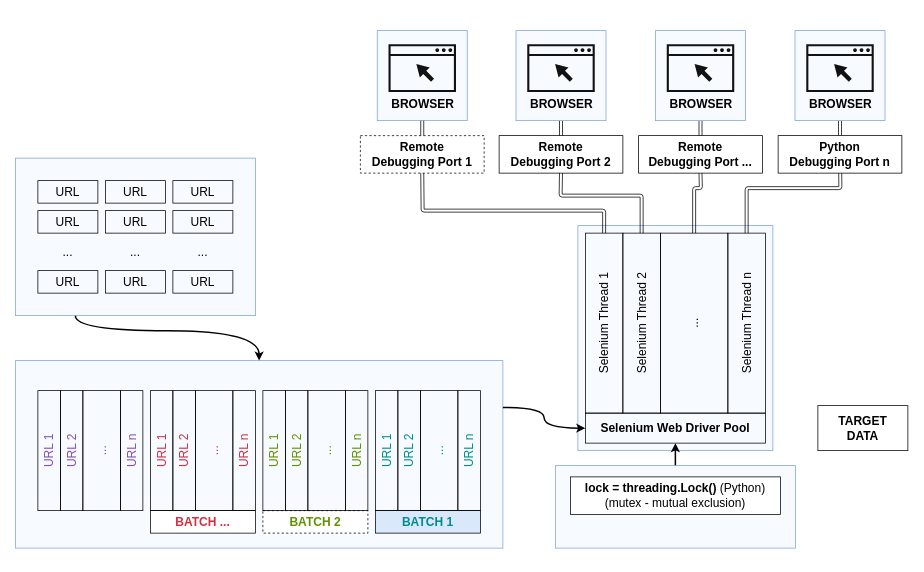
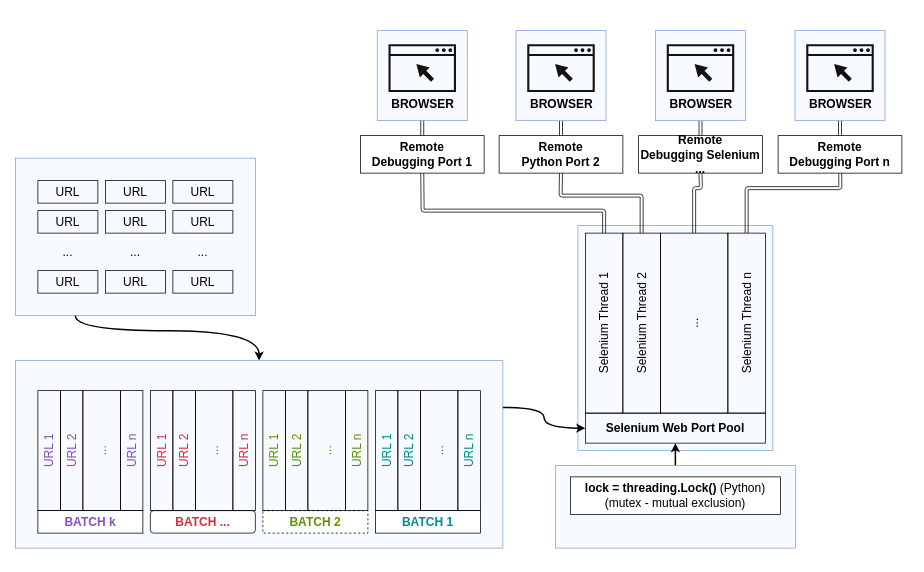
  <mxCell id="0" />
  <mxCell id="1" parent="0" />
  <mxCell id="2" value="" style="rounded=0;whiteSpace=wrap;html=1;fillColor=#F7FAFF;strokeColor=#7CA3DB;fontSize=16;" vertex="1" parent="1"><mxGeometry x="770" y="300" width="260" height="300" as="geometry" /></mxCell>
  <mxCell id="3" value="" style="group;fontSize=16;" vertex="1" connectable="0" parent="1"><mxGeometry x="780" y="310" width="240" height="280" as="geometry" /></mxCell>
- <mxCell id="4" value="Selenium Web Driver Pool" style="rounded=0;whiteSpace=wrap;html=1;fontSize=16;fontStyle=1;fillColor=none;align=center;" vertex="1" parent="3"><mxGeometry y="240" width="240" height="40" as="geometry" /></mxCell>
+ <mxCell id="4" value="Selenium Web Port Pool" style="rounded=0;whiteSpace=wrap;html=1;fontSize=16;fontStyle=1;fillColor=none;align=center;" vertex="1" parent="3"><mxGeometry y="240" width="240" height="40" as="geometry" /></mxCell>
  <mxCell id="5" value="Selenium Thread 1" style="rounded=0;whiteSpace=wrap;html=1;fontSize=16;horizontal=0;fillColor=none;align=center;" vertex="1" parent="3"><mxGeometry width="50" height="240" as="geometry" /></mxCell>
  <mxCell id="6" value="Selenium Thread 2" style="rounded=0;whiteSpace=wrap;html=1;fontSize=16;horizontal=0;fillColor=none;align=center;" vertex="1" parent="3"><mxGeometry x="50" width="50" height="240" as="geometry" /></mxCell>
  <mxCell id="7" value="..." style="rounded=0;whiteSpace=wrap;html=1;fontSize=16;horizontal=0;fillColor=none;align=center;" vertex="1" parent="3"><mxGeometry x="100" width="90" height="240" as="geometry" /></mxCell>
  <mxCell id="8" value="Selenium Thread n" style="rounded=0;whiteSpace=wrap;html=1;fontSize=16;horizontal=0;fillColor=none;align=center;" vertex="1" parent="3"><mxGeometry x="190" width="50" height="240" as="geometry" /></mxCell>
  <mxCell id="9" value="" style="group;fontSize=16;" vertex="1" connectable="0" parent="1"><mxGeometry x="490" y="20" width="180" height="140" as="geometry" /></mxCell>
  <mxCell id="10" value="" style="rounded=0;whiteSpace=wrap;html=1;fillColor=#F7FAFF;strokeColor=#7CA3DB;fontSize=16;" vertex="1" parent="9"><mxGeometry x="12.5" y="20" width="120" height="120" as="geometry" /></mxCell>
  <mxCell id="11" value="&lt;b style=&quot;font-size: 16px;&quot;&gt;BROWSER&lt;/b&gt;" style="sketch=0;pointerEvents=1;shadow=0;dashed=0;html=1;strokeColor=none;fillColor=#111212;aspect=fixed;labelPosition=center;verticalLabelPosition=bottom;verticalAlign=top;align=center;outlineConnect=0;shape=mxgraph.vvd.web_browser;fontColor=#000000;fontSize=16;" vertex="1" parent="9"><mxGeometry x="27.5" y="38.05" width="90" height="63.9" as="geometry" /></mxCell>
- <mxCell id="12" value="Remote&lt;div style=&quot;font-size: 16px;&quot;&gt;Debugging Port 1&lt;/div&gt;" style="rounded=0;whiteSpace=wrap;html=1;fontSize=16;fontStyle=1;dashed=1;" vertex="1" parent="1"><mxGeometry x="480" y="180" width="165" height="50" as="geometry" /></mxCell>
+ <mxCell id="12" value="Remote&lt;div style=&quot;font-size: 16px;&quot;&gt;Debugging Port 1&lt;/div&gt;" style="rounded=0;whiteSpace=wrap;html=1;fontSize=16;fontStyle=1" vertex="1" parent="1"><mxGeometry x="480" y="180" width="165" height="50" as="geometry" /></mxCell>
  <mxCell id="13" value="" style="shape=link;endArrow=none;html=1;rounded=1;exitX=0.5;exitY=0;exitDx=0;exitDy=0;endFill=0;strokeWidth=1;fontSize=16;entryX=0.5;entryY=1;entryDx=0;entryDy=0;strokeColor=default;" edge="1" parent="1" target="12"><mxGeometry width="50" height="50" relative="1" as="geometry"><mxPoint x="805" y="310" as="sourcePoint" /><mxPoint x="580" y="170" as="targetPoint" /><Array as="points"><mxPoint x="805" y="280" /><mxPoint x="563" y="280" /></Array></mxGeometry></mxCell>
  <mxCell id="14" value="" style="shape=link;endArrow=none;html=1;rounded=0;exitX=0.5;exitY=0;exitDx=0;exitDy=0;entryX=0.5;entryY=1;entryDx=0;entryDy=0;endFill=0;startArrow=none;startFill=0;fontSize=16;" edge="1" parent="1" source="12" target="10"><mxGeometry width="50" height="50" relative="1" as="geometry"><mxPoint x="782.5" y="100" as="sourcePoint" /><mxPoint x="563" y="110" as="targetPoint" /></mxGeometry></mxCell>
- <mxCell id="15" value="Remote&lt;div style=&quot;font-size: 16px;&quot;&gt;Debugging Port 2&lt;/div&gt;" style="rounded=0;whiteSpace=wrap;html=1;fontSize=16;fontStyle=1" vertex="1" parent="1"><mxGeometry x="665" y="180" width="165" height="50" as="geometry" /></mxCell>
+ <mxCell id="15" value="Remote&lt;div style=&quot;font-size: 16px;&quot;&gt;Python Port 2&lt;/div&gt;" style="rounded=0;whiteSpace=wrap;html=1;fontSize=16;fontStyle=1" vertex="1" parent="1"><mxGeometry x="665" y="180" width="165" height="50" as="geometry" /></mxCell>
  <mxCell id="16" value="" style="shape=link;endArrow=none;html=1;rounded=1;exitX=0.5;exitY=0;exitDx=0;exitDy=0;endFill=0;strokeWidth=1;fontSize=16;entryX=0.5;entryY=1;entryDx=0;entryDy=0;" edge="1" parent="1" target="15"><mxGeometry width="50" height="50" relative="1" as="geometry"><mxPoint x="855" y="310" as="sourcePoint" /><mxPoint x="765" y="170" as="targetPoint" /><Array as="points"><mxPoint x="855" y="260" /><mxPoint x="747" y="260" /></Array></mxGeometry></mxCell>
  <mxCell id="17" value="" style="shape=link;endArrow=none;html=1;rounded=0;exitX=0.5;exitY=0;exitDx=0;exitDy=0;entryX=0.5;entryY=1;entryDx=0;entryDy=0;endFill=0;startArrow=none;startFill=0;fontSize=16;" edge="1" parent="1" source="15" target="40"><mxGeometry width="50" height="50" relative="1" as="geometry"><mxPoint x="967.5" y="100" as="sourcePoint" /><mxPoint x="748" y="110" as="targetPoint" /></mxGeometry></mxCell>
- <mxCell id="18" value="Remote&lt;div style=&quot;font-size: 16px;&quot;&gt;Debugging Port ...&lt;/div&gt;" style="rounded=0;whiteSpace=wrap;html=1;fontSize=16;fontStyle=1" vertex="1" parent="1"><mxGeometry x="851" y="180" width="165" height="50" as="geometry" /></mxCell>
+ <mxCell id="18" value="Remote&lt;div style=&quot;font-size: 16px;&quot;&gt;Debugging Selenium ...&lt;/div&gt;" style="rounded=0;whiteSpace=wrap;html=1;fontSize=16;fontStyle=1" vertex="1" parent="1"><mxGeometry x="851" y="180" width="165" height="50" as="geometry" /></mxCell>
  <mxCell id="19" value="" style="shape=link;endArrow=none;html=1;rounded=1;exitX=0.5;exitY=0;exitDx=0;exitDy=0;endFill=0;strokeWidth=1;fontSize=16;entryX=0.5;entryY=1;entryDx=0;entryDy=0;" edge="1" parent="1" target="18"><mxGeometry width="50" height="50" relative="1" as="geometry"><mxPoint x="925" y="310" as="sourcePoint" /><mxPoint x="868" y="230" as="targetPoint" /><Array as="points"><mxPoint x="925" y="250" /><mxPoint x="934" y="250" /></Array></mxGeometry></mxCell>
  <mxCell id="20" value="" style="shape=link;endArrow=none;html=1;rounded=0;exitX=0.5;exitY=0;exitDx=0;exitDy=0;entryX=0.5;entryY=1;entryDx=0;entryDy=0;endFill=0;startArrow=none;startFill=0;fontSize=16;" edge="1" parent="1" source="18" target="43"><mxGeometry width="50" height="50" relative="1" as="geometry"><mxPoint x="1153.5" y="100" as="sourcePoint" /><mxPoint x="933" y="110" as="targetPoint" /></mxGeometry></mxCell>
- <mxCell id="21" value="Python&lt;div style=&quot;font-size: 16px;&quot;&gt;Debugging Port n&lt;/div&gt;" style="rounded=0;whiteSpace=wrap;html=1;fontSize=16;fontStyle=1" vertex="1" parent="1"><mxGeometry x="1037" y="180" width="165" height="50" as="geometry" /></mxCell>
+ <mxCell id="21" value="Remote&lt;div style=&quot;font-size: 16px;&quot;&gt;Debugging Port n&lt;/div&gt;" style="rounded=0;whiteSpace=wrap;html=1;fontSize=16;fontStyle=1" vertex="1" parent="1"><mxGeometry x="1037" y="180" width="165" height="50" as="geometry" /></mxCell>
  <mxCell id="22" value="" style="shape=link;endArrow=none;html=1;rounded=1;exitX=0.5;exitY=0;exitDx=0;exitDy=0;endFill=0;strokeWidth=1;fontSize=16;" edge="1" parent="1" target="21"><mxGeometry width="50" height="50" relative="1" as="geometry"><mxPoint x="995" y="310" as="sourcePoint" /><mxPoint x="1137" y="170" as="targetPoint" /><Array as="points"><mxPoint x="995" y="250" /><mxPoint x="1120" y="250" /></Array></mxGeometry></mxCell>
  <mxCell id="23" value="" style="shape=link;endArrow=none;html=1;rounded=0;exitX=0.5;exitY=0;exitDx=0;exitDy=0;entryX=0.5;entryY=1;entryDx=0;entryDy=0;endFill=0;startArrow=none;startFill=0;fontSize=16;" edge="1" parent="1" source="21" target="46"><mxGeometry width="50" height="50" relative="1" as="geometry"><mxPoint x="1339.5" y="100" as="sourcePoint" /><mxPoint x="1120" y="110" as="targetPoint" /></mxGeometry></mxCell>
  <mxCell id="24" value="" style="group;fontSize=16;" vertex="1" connectable="0" parent="1"><mxGeometry x="20" y="210" width="320" height="210" as="geometry" /></mxCell>
  <mxCell id="25" value="" style="rounded=0;whiteSpace=wrap;html=1;fillColor=#F7FAFF;strokeColor=#7CA3DB;fontSize=16;" vertex="1" parent="24"><mxGeometry width="320" height="210" as="geometry" /></mxCell>
  <mxCell id="26" value="" style="group;fontSize=16;" vertex="1" connectable="0" parent="24"><mxGeometry x="30" y="30" width="260" height="150" as="geometry" /></mxCell>
  <mxCell id="27" value="URL" style="rounded=0;whiteSpace=wrap;html=1;fontSize=16;fillColor=none;align=center;" vertex="1" parent="26"><mxGeometry width="80" height="30" as="geometry" /></mxCell>
  <mxCell id="28" value="URL" style="rounded=0;whiteSpace=wrap;html=1;fontSize=16;fillColor=none;align=center;" vertex="1" parent="26"><mxGeometry y="40" width="80" height="30" as="geometry" /></mxCell>
  <mxCell id="29" value="..." style="rounded=0;whiteSpace=wrap;html=1;fontSize=16;fillColor=none;strokeColor=none;align=center;" vertex="1" parent="26"><mxGeometry y="80" width="80" height="30" as="geometry" /></mxCell>
  <mxCell id="30" value="URL" style="rounded=0;whiteSpace=wrap;html=1;fontSize=16;fillColor=none;horizontal=1;strokeColor=default;align=center;" vertex="1" parent="26"><mxGeometry x="90" width="80" height="30" as="geometry" /></mxCell>
  <mxCell id="31" value="URL" style="rounded=0;whiteSpace=wrap;html=1;fontSize=16;fillColor=none;horizontal=1;strokeColor=default;align=center;" vertex="1" parent="26"><mxGeometry x="90" y="40" width="80" height="30" as="geometry" /></mxCell>
  <mxCell id="32" value="..." style="rounded=0;whiteSpace=wrap;html=1;fontSize=16;fillColor=none;horizontal=1;strokeColor=none;align=center;" vertex="1" parent="26"><mxGeometry x="90" y="80" width="80" height="30" as="geometry" /></mxCell>
  <mxCell id="33" value="URL" style="rounded=0;whiteSpace=wrap;html=1;fontSize=16;fillColor=none;align=center;" vertex="1" parent="26"><mxGeometry y="120" width="80" height="30" as="geometry" /></mxCell>
  <mxCell id="34" value="URL" style="rounded=0;whiteSpace=wrap;html=1;fontSize=16;fillColor=none;horizontal=1;strokeColor=default;align=center;" vertex="1" parent="26"><mxGeometry x="90" y="120" width="80" height="30" as="geometry" /></mxCell>
  <mxCell id="35" value="URL" style="rounded=0;whiteSpace=wrap;html=1;fontSize=16;fillColor=none;align=center;" vertex="1" parent="26"><mxGeometry x="180" width="80" height="30" as="geometry" /></mxCell>
  <mxCell id="36" value="URL" style="rounded=0;whiteSpace=wrap;html=1;fontSize=16;fillColor=none;align=center;" vertex="1" parent="26"><mxGeometry x="180" y="40" width="80" height="30" as="geometry" /></mxCell>
  <mxCell id="37" value="..." style="rounded=0;whiteSpace=wrap;html=1;fontSize=16;fillColor=none;strokeColor=none;align=center;" vertex="1" parent="26"><mxGeometry x="180" y="80" width="80" height="30" as="geometry" /></mxCell>
  <mxCell id="38" value="URL" style="rounded=0;whiteSpace=wrap;html=1;fontSize=16;fillColor=none;align=center;" vertex="1" parent="26"><mxGeometry x="180" y="120" width="80" height="30" as="geometry" /></mxCell>
  <mxCell id="39" value="" style="group;fontSize=16;" vertex="1" connectable="0" parent="1"><mxGeometry x="687.5" y="40" width="120" height="120" as="geometry" /></mxCell>
  <mxCell id="40" value="" style="rounded=0;whiteSpace=wrap;html=1;fillColor=#F7FAFF;strokeColor=#7CA3DB;fontSize=16;" vertex="1" parent="39"><mxGeometry width="120" height="120" as="geometry" /></mxCell>
  <mxCell id="41" value="&lt;b style=&quot;font-size: 16px;&quot;&gt;BROWSER&lt;/b&gt;" style="sketch=0;pointerEvents=1;shadow=0;dashed=0;html=1;strokeColor=none;fillColor=#111212;aspect=fixed;labelPosition=center;verticalLabelPosition=bottom;verticalAlign=top;align=center;outlineConnect=0;shape=mxgraph.vvd.web_browser;fontColor=#000000;fontSize=16;" vertex="1" parent="39"><mxGeometry x="15" y="18.05" width="90" height="63.9" as="geometry" /></mxCell>
  <mxCell id="42" value="" style="group;fontSize=16;" vertex="1" connectable="0" parent="1"><mxGeometry x="873.5" y="40" width="120" height="120" as="geometry" /></mxCell>
  <mxCell id="43" value="" style="rounded=0;whiteSpace=wrap;html=1;fillColor=#F7FAFF;strokeColor=#7CA3DB;fontSize=16;" vertex="1" parent="42"><mxGeometry width="120" height="120" as="geometry" /></mxCell>
  <mxCell id="44" value="&lt;b style=&quot;font-size: 16px;&quot;&gt;BROWSER&lt;/b&gt;" style="sketch=0;pointerEvents=1;shadow=0;dashed=0;html=1;strokeColor=none;fillColor=#111212;aspect=fixed;labelPosition=center;verticalLabelPosition=bottom;verticalAlign=top;align=center;outlineConnect=0;shape=mxgraph.vvd.web_browser;fontColor=#000000;fontSize=16;" vertex="1" parent="42"><mxGeometry x="15" y="18.05" width="90" height="63.9" as="geometry" /></mxCell>
  <mxCell id="45" value="" style="group;fontSize=16;" vertex="1" connectable="0" parent="1"><mxGeometry x="1059.5" y="40" width="120" height="120" as="geometry" /></mxCell>
  <mxCell id="46" value="" style="rounded=0;whiteSpace=wrap;html=1;fillColor=#F7FAFF;strokeColor=#7CA3DB;fontSize=16;" vertex="1" parent="45"><mxGeometry width="120" height="120" as="geometry" /></mxCell>
  <mxCell id="47" value="&lt;b style=&quot;font-size: 16px;&quot;&gt;BROWSER&lt;/b&gt;" style="sketch=0;pointerEvents=1;shadow=0;dashed=0;html=1;strokeColor=none;fillColor=#111212;aspect=fixed;labelPosition=center;verticalLabelPosition=bottom;verticalAlign=top;align=center;outlineConnect=0;shape=mxgraph.vvd.web_browser;fontColor=#000000;fontSize=16;" vertex="1" parent="45"><mxGeometry x="15" y="18.05" width="90" height="63.9" as="geometry" /></mxCell>
  <mxCell id="48" value="" style="edgeStyle=orthogonalEdgeStyle;rounded=0;orthogonalLoop=1;jettySize=auto;html=1;strokeWidth=2;fontSize=16;" edge="1" parent="1" source="80" target="4"><mxGeometry relative="1" as="geometry" /></mxCell>
- <mxCell id="49" value="&lt;div style=&quot;font-size: 16px;&quot;&gt;TARGET&lt;/div&gt;DATA" style="rounded=0;whiteSpace=wrap;html=1;fontSize=16;fontStyle=1" vertex="1" parent="1"><mxGeometry x="1090" y="540" width="120" height="60" as="geometry" /></mxCell>
  <mxCell id="50" value="" style="group" vertex="1" connectable="0" parent="1"><mxGeometry x="20" y="490" width="650" height="250" as="geometry" /></mxCell>
  <mxCell id="51" value="" style="rounded=0;whiteSpace=wrap;html=1;fillColor=#F7FAFF;strokeColor=#7CA3DB;fontSize=16;" vertex="1" parent="50"><mxGeometry y="-10" width="650" height="250" as="geometry" /></mxCell>
  <mxCell id="52" value="" style="group;fontColor=#008080;fontSize=16;" vertex="1" connectable="0" parent="50"><mxGeometry x="480" y="30" width="140" height="190" as="geometry" /></mxCell>
- <mxCell id="53" value="BATCH 1" style="rounded=0;whiteSpace=wrap;html=1;fontSize=16;fontStyle=1;fontColor=#008C8C;fillColor=#dae8fc;" vertex="1" parent="52"><mxGeometry y="160" width="140" height="30" as="geometry" /></mxCell>
+ <mxCell id="53" value="BATCH 1" style="rounded=0;whiteSpace=wrap;html=1;fontSize=16;fontStyle=1;fontColor=#008C8C;" vertex="1" parent="52"><mxGeometry y="160" width="140" height="30" as="geometry" /></mxCell>
  <mxCell id="54" value="URL 1" style="rounded=0;whiteSpace=wrap;html=1;fontSize=16;fillColor=none;align=center;horizontal=0;fontColor=#008C8C;" vertex="1" parent="52"><mxGeometry width="30" height="160" as="geometry" /></mxCell>
  <mxCell id="55" value="URL 2" style="rounded=0;whiteSpace=wrap;html=1;fontSize=16;fillColor=none;align=center;horizontal=0;fontColor=#008C8C;" vertex="1" parent="52"><mxGeometry x="30" width="30" height="160" as="geometry" /></mxCell>
  <mxCell id="56" value="..." style="rounded=0;whiteSpace=wrap;html=1;fontSize=16;fillColor=none;align=center;horizontal=0;fontColor=#008C8C;" vertex="1" parent="52"><mxGeometry x="60" width="50" height="160" as="geometry" /></mxCell>
  <mxCell id="57" value="URL n" style="rounded=0;whiteSpace=wrap;html=1;fontSize=16;fillColor=none;align=center;horizontal=0;fontColor=#008C8C;" vertex="1" parent="52"><mxGeometry x="110" width="30" height="160" as="geometry" /></mxCell>
  <mxCell id="58" value="" style="group;fontColor=#82C700;fontSize=16;" vertex="1" connectable="0" parent="50"><mxGeometry x="330" y="30" width="140" height="190" as="geometry" /></mxCell>
  <mxCell id="59" value="BATCH 2" style="rounded=0;whiteSpace=wrap;html=1;fontSize=16;fontStyle=1;fontColor=#5F9100;dashed=1;" vertex="1" parent="58"><mxGeometry y="160" width="140" height="30" as="geometry" /></mxCell>
  <mxCell id="60" value="URL 1" style="rounded=0;whiteSpace=wrap;html=1;fontSize=16;fillColor=none;align=center;horizontal=0;fontColor=#5F9100;" vertex="1" parent="58"><mxGeometry width="30" height="160" as="geometry" /></mxCell>
  <mxCell id="61" value="URL 2" style="rounded=0;whiteSpace=wrap;html=1;fontSize=16;fillColor=none;align=center;horizontal=0;fontColor=#5F9100;" vertex="1" parent="58"><mxGeometry x="30" width="30" height="160" as="geometry" /></mxCell>
  <mxCell id="62" value="..." style="rounded=0;whiteSpace=wrap;html=1;fontSize=16;fillColor=none;align=center;horizontal=0;fontColor=#5F9100;" vertex="1" parent="58"><mxGeometry x="60" width="50" height="160" as="geometry" /></mxCell>
  <mxCell id="63" value="URL n" style="rounded=0;whiteSpace=wrap;html=1;fontSize=16;fillColor=none;align=center;horizontal=0;fontColor=#5F9100;" vertex="1" parent="58"><mxGeometry x="110" width="30" height="160" as="geometry" /></mxCell>
  <mxCell id="64" value="" style="group;fontColor=#D03141;fontSize=16;" vertex="1" connectable="0" parent="50"><mxGeometry x="180" y="30" width="140" height="190" as="geometry" /></mxCell>
- <mxCell id="65" value="BATCH ..." style="rounded=0;whiteSpace=wrap;html=1;fontSize=16;fontStyle=1;fontColor=#D03141;" vertex="1" parent="64"><mxGeometry y="160" width="140" height="30" as="geometry" /></mxCell>
+ <mxCell id="65" value="BATCH ..." style="whiteSpace=wrap;html=1;fontSize=16;fontStyle=1;fontColor=#D03141;rounded=1;" vertex="1" parent="64"><mxGeometry y="160" width="140" height="30" as="geometry" /></mxCell>
  <mxCell id="66" value="URL 1" style="rounded=0;whiteSpace=wrap;html=1;fontSize=16;fillColor=none;align=center;horizontal=0;fontColor=#D03141;" vertex="1" parent="64"><mxGeometry width="30" height="160" as="geometry" /></mxCell>
  <mxCell id="67" value="URL 2" style="rounded=0;whiteSpace=wrap;html=1;fontSize=16;fillColor=none;align=center;horizontal=0;fontColor=#D03141;" vertex="1" parent="64"><mxGeometry x="30" width="30" height="160" as="geometry" /></mxCell>
  <mxCell id="68" value="..." style="rounded=0;whiteSpace=wrap;html=1;fontSize=16;fillColor=none;align=center;horizontal=0;fontColor=#D03141;" vertex="1" parent="64"><mxGeometry x="60" width="50" height="160" as="geometry" /></mxCell>
  <mxCell id="69" value="URL n" style="rounded=0;whiteSpace=wrap;html=1;fontSize=16;fillColor=none;align=center;horizontal=0;fontColor=#D03141;" vertex="1" parent="64"><mxGeometry x="110" width="30" height="160" as="geometry" /></mxCell>
  <mxCell id="70" value="" style="group;fontColor=#8350BD;fontSize=16;" vertex="1" connectable="0" parent="50"><mxGeometry x="30" y="30" width="140" height="190" as="geometry" /></mxCell>
+ <mxCell id="71" value="BATCH k" style="rounded=0;whiteSpace=wrap;html=1;fontSize=16;fontStyle=1;fontColor=#8350BD;" vertex="1" parent="70"><mxGeometry y="160" width="140" height="30" as="geometry" /></mxCell>
  <mxCell id="72" value="URL 1" style="rounded=0;whiteSpace=wrap;html=1;fontSize=16;fillColor=none;align=center;horizontal=0;fontColor=#8350BD;" vertex="1" parent="70"><mxGeometry width="30" height="160" as="geometry" /></mxCell>
  <mxCell id="73" value="URL 2" style="rounded=0;whiteSpace=wrap;html=1;fontSize=16;fillColor=none;align=center;horizontal=0;fontColor=#8350BD;" vertex="1" parent="70"><mxGeometry x="30" width="30" height="160" as="geometry" /></mxCell>
  <mxCell id="74" value="..." style="rounded=0;whiteSpace=wrap;html=1;fontSize=16;fillColor=none;align=center;horizontal=0;fontColor=#8350BD;" vertex="1" parent="70"><mxGeometry x="60" width="50" height="160" as="geometry" /></mxCell>
  <mxCell id="75" value="URL n" style="rounded=0;whiteSpace=wrap;html=1;fontSize=16;fillColor=none;align=center;horizontal=0;fontColor=#8350BD;" vertex="1" parent="70"><mxGeometry x="110" width="30" height="160" as="geometry" /></mxCell>
  <mxCell id="76" style="edgeStyle=orthogonalEdgeStyle;rounded=0;orthogonalLoop=1;jettySize=auto;html=1;exitX=0.25;exitY=1;exitDx=0;exitDy=0;entryX=0.5;entryY=0;entryDx=0;entryDy=0;curved=1;strokeWidth=2;" edge="1" parent="1" source="25" target="51"><mxGeometry relative="1" as="geometry"><Array as="points"><mxPoint x="100" y="440" /><mxPoint x="345" y="440" /></Array></mxGeometry></mxCell>
  <mxCell id="77" value="" style="group" vertex="1" connectable="0" parent="1"><mxGeometry x="740" y="620" width="320" height="110" as="geometry" /></mxCell>
  <mxCell id="78" value="" style="rounded=0;whiteSpace=wrap;html=1;fillColor=#F7FAFF;strokeColor=#7CA3DB;fontSize=16;" vertex="1" parent="77"><mxGeometry width="320" height="110" as="geometry" /></mxCell>
  <mxCell id="79" value="" style="group;fontSize=16;" vertex="1" connectable="0" parent="77"><mxGeometry x="20" y="15" width="280" height="80" as="geometry" /></mxCell>
  <mxCell id="80" value="&lt;div style=&quot;font-size: 16px;&quot;&gt;&lt;b style=&quot;font-size: 16px;&quot;&gt;lock = threading.Lock() &lt;/b&gt;(Python)&lt;b style=&quot;font-size: 16px;&quot;&gt;&lt;br style=&quot;font-size: 16px;&quot;&gt;&lt;/b&gt;&lt;/div&gt;&lt;div style=&quot;font-size: 16px;&quot;&gt;(mutex - mutual exclusion)&lt;/div&gt;" style="rounded=0;whiteSpace=wrap;html=1;fontSize=16;" vertex="1" parent="79"><mxGeometry width="280" height="50" as="geometry" /></mxCell>
  <mxCell id="81" style="edgeStyle=orthogonalEdgeStyle;rounded=0;orthogonalLoop=1;jettySize=auto;html=1;exitX=1;exitY=0.25;exitDx=0;exitDy=0;entryX=0;entryY=0.5;entryDx=0;entryDy=0;curved=1;strokeWidth=2;" edge="1" parent="1" source="51" target="4"><mxGeometry relative="1" as="geometry" /></mxCell>
